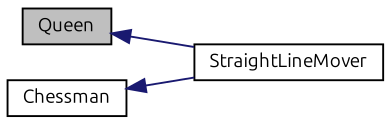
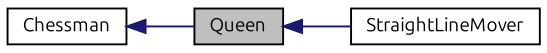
  digraph {
    fontname=Ubuntu
    rankdir=LR
    node [color=black fillcolor=white fontname=Ubuntu fontsize=10 shape=record style=filled]
    edge [color=midnightblue dir=back fontname=Ubuntu fontsize=10 labelfontname=Helvetica labelfontsize=10 style=solid]
    n1 [fillcolor=grey75 fontcolor=black height=0.2 label=Queen width=0.4]
    n2 [height=0.2 label=StraightLineMover width=0.4]
    n3 [height=0.2 label=Chessman width=0.4]
    n1 -> n2
-   n3 -> n2
+   n3 -> n1
  }
